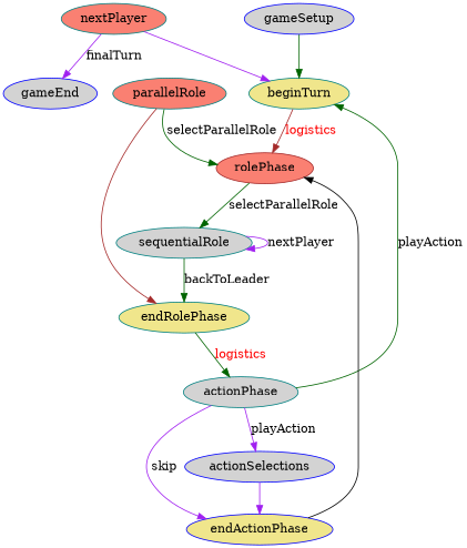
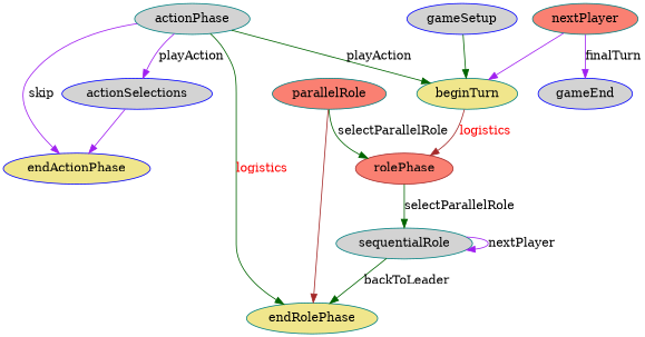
  digraph {
    node [color=teal fillcolor=lightgrey style=filled type=activeplayer]
    edge [color=darkgreen]
    gameSetup [color=blue type=manager]
    beginTurn [fillcolor=khaki possibleActions="logistics, streamlining, hyperefficiency, playAction"]
    rolePhase [color=brown description="waiting for role" descriptionmyturn="please select a role" fillcolor=salmon possibleActions="streamlining, hyperefficiency, selectRole"]
    actionPhase [possibleActions="streamlining, hyperefficiency, skip, playAction"]
    endActionPhase [color=blue fillcolor=khaki type=game]
    actionSelections [color=blue possibleActions="streamlining, hyperefficiency, makeSelections"]
    sequentialRole [possibleActions="streamlining, hyperefficiency, makeSelections, dissent"]
    endRolePhase [fillcolor=khaki type=game]
    parallelRole [fillcolor=salmon possibleActions="streamlining, hyperefficiency, makeSelections, dissent" type=multipleactiveplayer]
    nextPlayer [fillcolor=salmon type=game]
    gameEnd [color=blue possibleActions="some action" type=manager]
    gameSetup -> beginTurn
    beginTurn -> rolePhase [color=brown fontcolor=red label=logistics]
    rolePhase -> sequentialRole [label=selectParallelRole]
    actionPhase -> beginTurn [label=playAction]
    actionPhase -> endActionPhase [color=purple label=skip]
    actionPhase -> actionSelections [color=purple label=playAction]
-   endActionPhase -> rolePhase [color=black]
    actionSelections -> endActionPhase [color=purple]
    sequentialRole -> sequentialRole [color=purple label=nextPlayer]
    sequentialRole -> endRolePhase [label=backToLeader]
-   endRolePhase -> actionPhase [fontcolor=red label=logistics]
+   actionPhase -> endRolePhase [fontcolor=red label=logistics]
    parallelRole -> rolePhase [label=selectParallelRole]
    parallelRole -> endRolePhase [color=brown]
    nextPlayer -> beginTurn [color=purple]
    nextPlayer -> gameEnd [color=purple label=finalTurn]
  }
